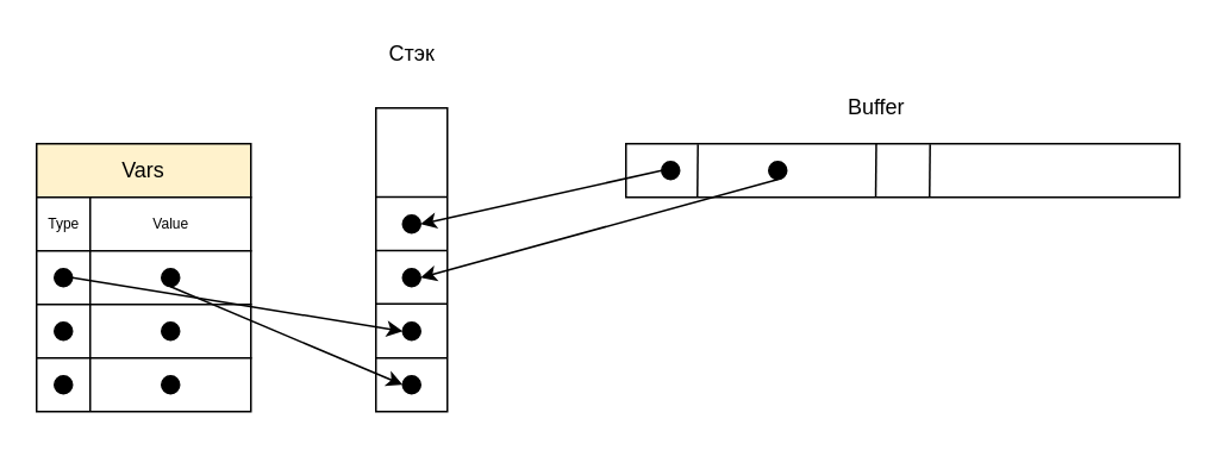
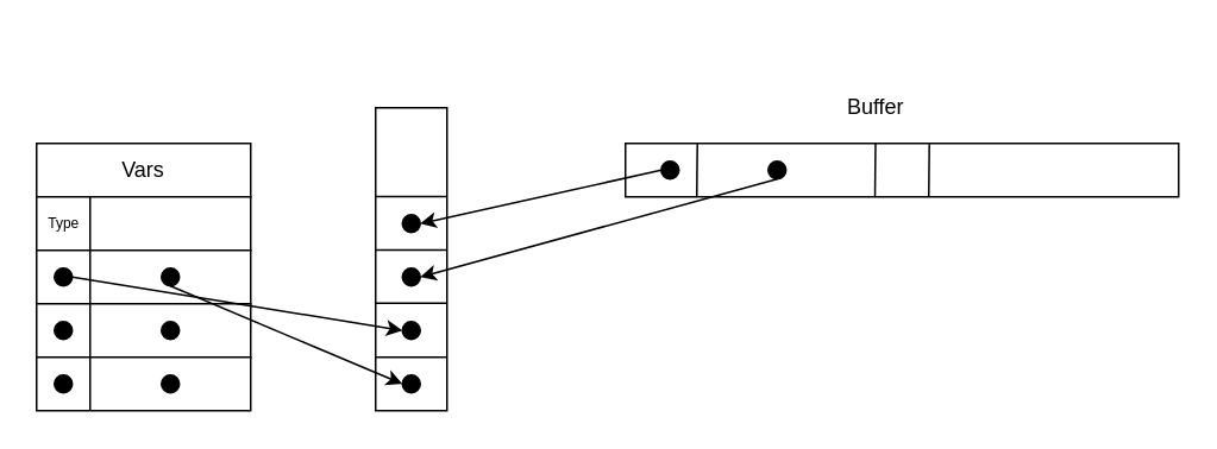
  <mxCell id="0" />
  <mxCell id="1" parent="0" />
- <mxCell id="2" value="Vars" style="rounded=0;whiteSpace=wrap;html=1;fillColor=#fff2cc;" vertex="1" parent="1"><mxGeometry x="20" y="80" width="120" height="30" as="geometry" /></mxCell>
+ <mxCell id="2" value="Vars" style="rounded=0;whiteSpace=wrap;html=1;" vertex="1" parent="1"><mxGeometry x="20" y="80" width="120" height="30" as="geometry" /></mxCell>
  <mxCell id="3" value="" style="rounded=0;whiteSpace=wrap;html=1;" vertex="1" parent="1"><mxGeometry x="20" y="110" width="120" height="30" as="geometry" /></mxCell>
  <mxCell id="4" value="" style="rounded=0;whiteSpace=wrap;html=1;" vertex="1" parent="1"><mxGeometry x="350" y="80" width="310" height="30" as="geometry" /></mxCell>
  <mxCell id="5" value="Buffer" style="text;html=1;resizable=0;autosize=1;align=center;verticalAlign=middle;points=[];fillColor=none;strokeColor=none;rounded=0;" vertex="1" parent="1"><mxGeometry x="465" y="50" width="50" height="20" as="geometry" /></mxCell>
  <mxCell id="6" value="" style="endArrow=none;html=1;entryX=0.13;entryY=0.012;entryDx=0;entryDy=0;entryPerimeter=0;" edge="1" parent="1" target="4"><mxGeometry width="50" height="50" relative="1" as="geometry"><mxPoint x="390" y="110" as="sourcePoint" /><mxPoint x="390" y="78" as="targetPoint" /></mxGeometry></mxCell>
  <mxCell id="7" value="" style="endArrow=none;html=1;entryX=0.13;entryY=0.012;entryDx=0;entryDy=0;entryPerimeter=0;" edge="1" parent="1"><mxGeometry width="50" height="50" relative="1" as="geometry"><mxPoint x="489.85" y="109.64" as="sourcePoint" /><mxPoint x="490.15" y="80" as="targetPoint" /></mxGeometry></mxCell>
  <mxCell id="8" value="" style="endArrow=none;html=1;entryX=0.13;entryY=0.012;entryDx=0;entryDy=0;entryPerimeter=0;" edge="1" parent="1"><mxGeometry width="50" height="50" relative="1" as="geometry"><mxPoint x="520" y="110" as="sourcePoint" /><mxPoint x="520.3" y="80.36" as="targetPoint" /></mxGeometry></mxCell>
  <mxCell id="9" value="" style="endArrow=none;html=1;" edge="1" parent="1"><mxGeometry width="50" height="50" relative="1" as="geometry"><mxPoint x="50" y="140" as="sourcePoint" /><mxPoint x="50" y="110" as="targetPoint" /></mxGeometry></mxCell>
  <mxCell id="10" value="" style="rounded=0;whiteSpace=wrap;html=1;" vertex="1" parent="1"><mxGeometry x="20" y="140" width="120" height="30" as="geometry" /></mxCell>
  <mxCell id="11" value="" style="endArrow=none;html=1;" edge="1" parent="1"><mxGeometry width="50" height="50" relative="1" as="geometry"><mxPoint x="50" y="170" as="sourcePoint" /><mxPoint x="50" y="140" as="targetPoint" /></mxGeometry></mxCell>
  <mxCell id="12" value="" style="rounded=0;whiteSpace=wrap;html=1;" vertex="1" parent="1"><mxGeometry x="20" y="170" width="120" height="30" as="geometry" /></mxCell>
  <mxCell id="13" value="" style="endArrow=none;html=1;" edge="1" parent="1"><mxGeometry width="50" height="50" relative="1" as="geometry"><mxPoint x="50" y="200" as="sourcePoint" /><mxPoint x="50" y="170" as="targetPoint" /></mxGeometry></mxCell>
  <mxCell id="14" value="" style="rounded=0;whiteSpace=wrap;html=1;" vertex="1" parent="1"><mxGeometry x="20" y="200" width="120" height="30" as="geometry" /></mxCell>
  <mxCell id="15" value="" style="endArrow=none;html=1;" edge="1" parent="1"><mxGeometry width="50" height="50" relative="1" as="geometry"><mxPoint x="50" y="230" as="sourcePoint" /><mxPoint x="50" y="200" as="targetPoint" /></mxGeometry></mxCell>
  <mxCell id="16" value="Type" style="text;html=1;resizable=0;autosize=1;align=center;verticalAlign=middle;points=[];fillColor=none;strokeColor=none;rounded=0;fontSize=8;" vertex="1" parent="1"><mxGeometry x="20" y="115" width="30" height="20" as="geometry" /></mxCell>
- <mxCell id="17" value="Value" style="text;html=1;resizable=0;autosize=1;align=center;verticalAlign=middle;points=[];fillColor=none;strokeColor=none;rounded=0;fontSize=8;" vertex="1" parent="1"><mxGeometry x="75" y="115" width="40" height="20" as="geometry" /></mxCell>
  <mxCell id="18" value="" style="rounded=0;whiteSpace=wrap;html=1;fontSize=8;" vertex="1" parent="1"><mxGeometry x="210" y="60" width="40" height="170" as="geometry" /></mxCell>
  <mxCell id="19" value="" style="endArrow=none;html=1;" edge="1" parent="1"><mxGeometry width="50" height="50" relative="1" as="geometry"><mxPoint x="210" y="200" as="sourcePoint" /><mxPoint x="250" y="200" as="targetPoint" /></mxGeometry></mxCell>
  <mxCell id="20" value="" style="endArrow=none;html=1;" edge="1" parent="1"><mxGeometry width="50" height="50" relative="1" as="geometry"><mxPoint x="210" y="169.72" as="sourcePoint" /><mxPoint x="250" y="169.72" as="targetPoint" /></mxGeometry></mxCell>
  <mxCell id="21" value="" style="endArrow=none;html=1;" edge="1" parent="1"><mxGeometry width="50" height="50" relative="1" as="geometry"><mxPoint x="210" y="139.81" as="sourcePoint" /><mxPoint x="250" y="139.81" as="targetPoint" /></mxGeometry></mxCell>
  <mxCell id="22" value="" style="endArrow=none;html=1;" edge="1" parent="1"><mxGeometry width="50" height="50" relative="1" as="geometry"><mxPoint x="210" y="109.81" as="sourcePoint" /><mxPoint x="250" y="109.81" as="targetPoint" /></mxGeometry></mxCell>
  <mxCell id="23" style="rounded=0;orthogonalLoop=1;jettySize=auto;html=1;exitX=1;exitY=0.5;exitDx=0;exitDy=0;entryX=0;entryY=0.5;entryDx=0;entryDy=0;fontSize=8;" edge="1" parent="1" source="24" target="26"><mxGeometry relative="1" as="geometry" /></mxCell>
  <mxCell id="24" value="" style="ellipse;whiteSpace=wrap;html=1;aspect=fixed;fontSize=8;fillColor=#000000;" vertex="1" parent="1"><mxGeometry x="30" y="150" width="10" height="10" as="geometry" /></mxCell>
  <mxCell id="25" value="" style="ellipse;whiteSpace=wrap;html=1;aspect=fixed;fontSize=8;fillColor=#000000;" vertex="1" parent="1"><mxGeometry x="225" y="210" width="10" height="10" as="geometry" /></mxCell>
  <mxCell id="26" value="" style="ellipse;whiteSpace=wrap;html=1;aspect=fixed;fontSize=8;fillColor=#000000;" vertex="1" parent="1"><mxGeometry x="225" y="180" width="10" height="10" as="geometry" /></mxCell>
  <mxCell id="27" value="" style="ellipse;whiteSpace=wrap;html=1;aspect=fixed;fontSize=8;fillColor=#000000;" vertex="1" parent="1"><mxGeometry x="225" y="150" width="10" height="10" as="geometry" /></mxCell>
  <mxCell id="28" value="" style="ellipse;whiteSpace=wrap;html=1;aspect=fixed;fontSize=8;fillColor=#000000;" vertex="1" parent="1"><mxGeometry x="225" y="120" width="10" height="10" as="geometry" /></mxCell>
  <mxCell id="29" style="rounded=0;orthogonalLoop=1;jettySize=auto;html=1;exitX=0.5;exitY=1;exitDx=0;exitDy=0;entryX=0;entryY=0.5;entryDx=0;entryDy=0;fontSize=8;" edge="1" parent="1" source="30" target="25"><mxGeometry relative="1" as="geometry" /></mxCell>
  <mxCell id="30" value="" style="ellipse;whiteSpace=wrap;html=1;aspect=fixed;fontSize=8;fillColor=#000000;" vertex="1" parent="1"><mxGeometry x="90" y="150" width="10" height="10" as="geometry" /></mxCell>
  <mxCell id="31" value="" style="ellipse;whiteSpace=wrap;html=1;aspect=fixed;fontSize=8;fillColor=#000000;" vertex="1" parent="1"><mxGeometry x="90" y="180" width="10" height="10" as="geometry" /></mxCell>
  <mxCell id="32" value="" style="ellipse;whiteSpace=wrap;html=1;aspect=fixed;fontSize=8;fillColor=#000000;" vertex="1" parent="1"><mxGeometry x="90" y="210" width="10" height="10" as="geometry" /></mxCell>
  <mxCell id="33" value="" style="ellipse;whiteSpace=wrap;html=1;aspect=fixed;fontSize=8;fillColor=#000000;" vertex="1" parent="1"><mxGeometry x="30" y="210" width="10" height="10" as="geometry" /></mxCell>
  <mxCell id="34" value="" style="ellipse;whiteSpace=wrap;html=1;aspect=fixed;fontSize=8;fillColor=#000000;" vertex="1" parent="1"><mxGeometry x="30" y="180" width="10" height="10" as="geometry" /></mxCell>
  <mxCell id="35" style="edgeStyle=none;rounded=0;orthogonalLoop=1;jettySize=auto;html=1;exitX=0;exitY=0.5;exitDx=0;exitDy=0;entryX=1;entryY=0.5;entryDx=0;entryDy=0;fontSize=8;" edge="1" parent="1" source="36" target="28"><mxGeometry relative="1" as="geometry" /></mxCell>
  <mxCell id="36" value="" style="ellipse;whiteSpace=wrap;html=1;aspect=fixed;fontSize=8;fillColor=#000000;" vertex="1" parent="1"><mxGeometry x="370" y="90" width="10" height="10" as="geometry" /></mxCell>
  <mxCell id="37" style="edgeStyle=none;rounded=0;orthogonalLoop=1;jettySize=auto;html=1;exitX=0.5;exitY=1;exitDx=0;exitDy=0;entryX=1;entryY=0.5;entryDx=0;entryDy=0;fontSize=8;" edge="1" parent="1" source="38" target="27"><mxGeometry relative="1" as="geometry" /></mxCell>
  <mxCell id="38" value="" style="ellipse;whiteSpace=wrap;html=1;aspect=fixed;fontSize=8;fillColor=#000000;" vertex="1" parent="1"><mxGeometry x="430" y="90" width="10" height="10" as="geometry" /></mxCell>
- <mxCell id="39" value="Стэк" style="text;html=1;resizable=0;autosize=1;align=center;verticalAlign=middle;points=[];fillColor=none;strokeColor=none;rounded=0;" vertex="1" parent="1"><mxGeometry x="210" y="20" width="40" height="20" as="geometry" /></mxCell>
